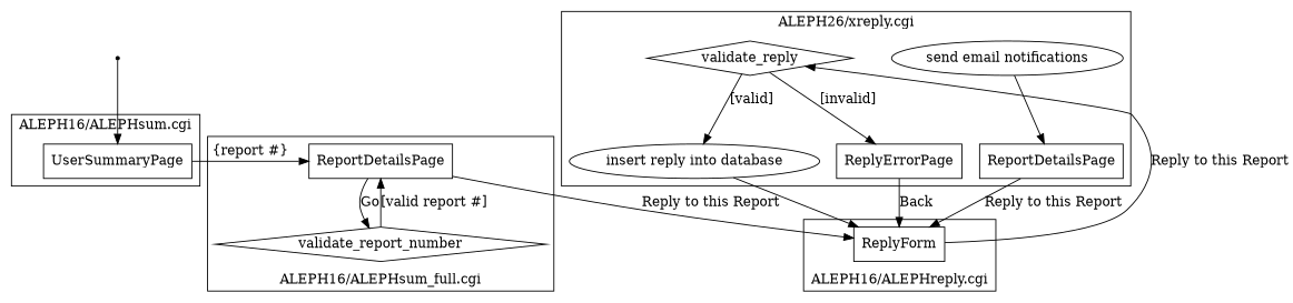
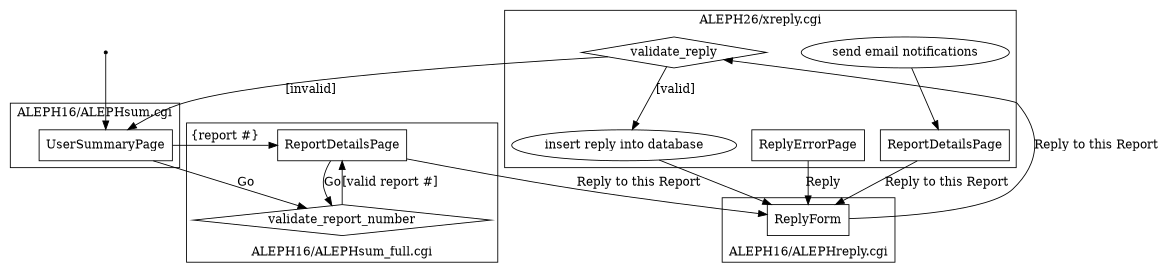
  digraph {
    node [shape=rect]
    UserSummaryPage
    ReportDetailsPage
    validate_report_number [shape=diamond]
    ReplyForm
    n5 [label=ReportDetailsPage]
    ReplyErrorPage
    n7 [label="send email notifications" shape=ellipse]
    n8 [label="insert reply into database" shape=ellipse]
    validate_reply [shape=diamond]
    start [shape=point]
    subgraph cluster_1 {
      label="ALEPH16/ALEPHsum.cgi"
      UserSummaryPage
    }
    subgraph cluster_2 {
      label="ALEPH16/ALEPHsum_full.cgi"
      labelloc=b
      ReportDetailsPage
      validate_report_number
    }
    subgraph cluster_3 {
      label="ALEPH16/ALEPHreply.cgi"
      labelloc=b
      ReplyForm
    }
    subgraph cluster_4 {
      label="ALEPH26/xreply.cgi"
      n5
      ReplyErrorPage
      n7
      n8
      validate_reply
    }
    UserSummaryPage -> ReportDetailsPage [label="{report #}"]
+   UserSummaryPage -> validate_report_number [label=Go]
    ReportDetailsPage -> validate_report_number [label=Go]
    ReportDetailsPage -> ReplyForm [label="Reply to this Report"]
    validate_report_number -> ReportDetailsPage [label="[valid report #]"]
    ReplyForm -> validate_reply [label="Reply to this Report"]
    n5 -> ReplyForm [label="Reply to this Report"]
-   ReplyErrorPage -> ReplyForm [label=Back]
+   ReplyErrorPage -> ReplyForm [label=Reply]
    n7 -> n5
    n8 -> ReplyForm
-   validate_reply -> ReplyErrorPage [label="[invalid]"]
+   validate_reply -> UserSummaryPage [label="[invalid]"]
    validate_reply -> n8 [label="[valid]"]
    start -> UserSummaryPage
  }
